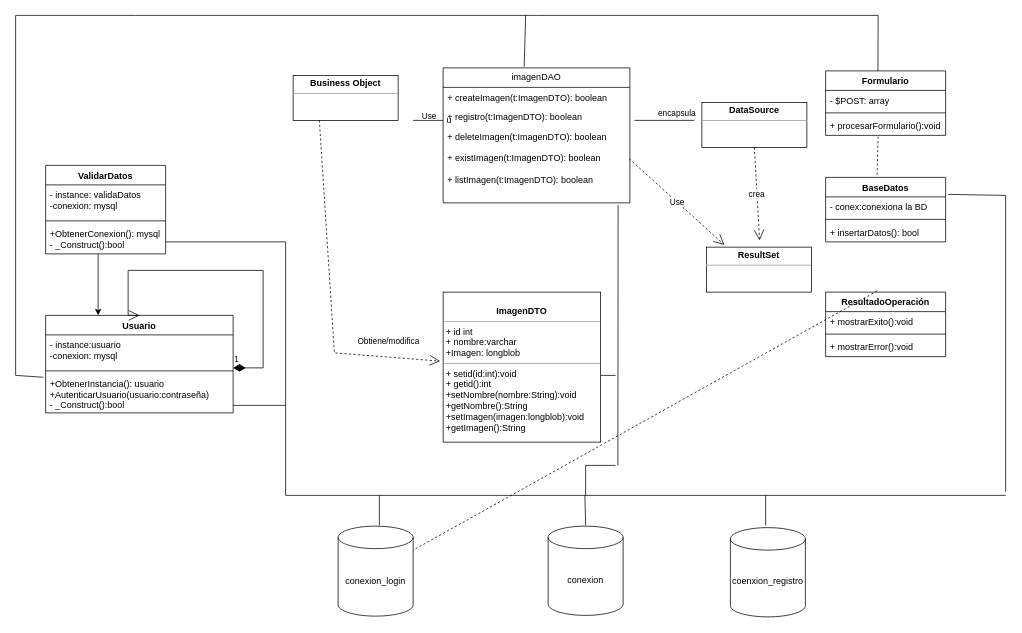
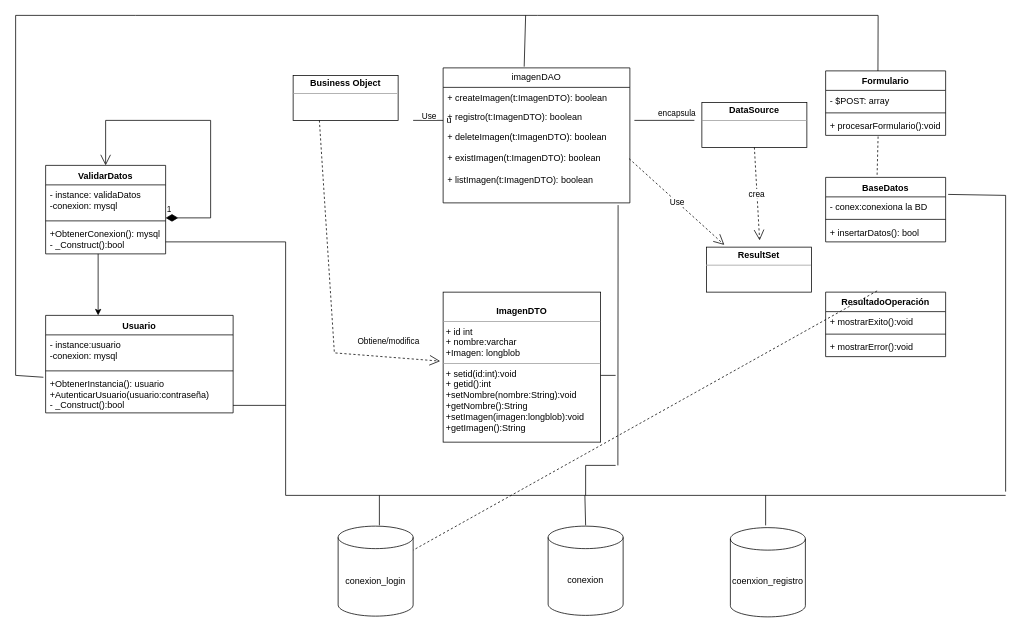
  <mxCell id="0" />
  <mxCell id="1" parent="0" />
  <mxCell id="2" value="&lt;p style=&quot;margin:0px;margin-top:4px;text-align:center;&quot;&gt;&lt;b&gt;Business Object&lt;/b&gt;&lt;/p&gt;&lt;hr size=&quot;1&quot;&gt;&lt;div style=&quot;height:2px;&quot;&gt;&lt;/div&gt;" style="verticalAlign=top;align=left;overflow=fill;fontSize=12;fontFamily=Helvetica;html=1;whiteSpace=wrap;" parent="1" vertex="1"><mxGeometry x="390" y="100" width="140" height="60" as="geometry" /></mxCell>
  <mxCell id="3" value="u" style="line;strokeWidth=1;fillColor=none;align=left;verticalAlign=middle;spacingTop=-1;spacingLeft=3;spacingRight=3;rotatable=0;labelPosition=right;points=[];portConstraint=eastwest;strokeColor=inherit;" parent="1" vertex="1"><mxGeometry x="550" y="156" width="40" height="8" as="geometry" /></mxCell>
  <mxCell id="4" value="imagenDAO" style="swimlane;fontStyle=0;childLayout=stackLayout;horizontal=1;startSize=26;fillColor=none;horizontalStack=0;resizeParent=1;resizeParentMax=0;resizeLast=0;collapsible=1;marginBottom=0;whiteSpace=wrap;html=1;" parent="1" vertex="1"><mxGeometry x="590" y="90" width="249" height="180" as="geometry" /></mxCell>
  <mxCell id="5" value="+ createImagen(t:ImagenDTO): boolean" style="text;strokeColor=none;fillColor=none;align=left;verticalAlign=top;spacingLeft=4;spacingRight=4;overflow=hidden;rotatable=0;points=[[0,0.5],[1,0.5]];portConstraint=eastwest;whiteSpace=wrap;html=1;" parent="4" vertex="1"><mxGeometry y="26" width="249" height="26" as="geometry" /></mxCell>
  <mxCell id="6" value="+ registro(t:ImagenDTO): boolean" style="text;strokeColor=none;fillColor=none;align=left;verticalAlign=top;spacingLeft=4;spacingRight=4;overflow=hidden;rotatable=0;points=[[0,0.5],[1,0.5]];portConstraint=eastwest;whiteSpace=wrap;html=1;" parent="4" vertex="1"><mxGeometry y="52" width="249" height="26" as="geometry" /></mxCell>
  <mxCell id="7" value="+ deleteImagen(t:ImagenDTO): boolean&lt;br&gt;&lt;span style=&quot;&quot;&gt;&lt;span style=&quot;&quot;&gt;&amp;nbsp; &amp;nbsp;&amp;nbsp;&lt;/span&gt;&lt;/span&gt;&lt;br&gt;+ existImagen(t:ImagenDTO): boolean&lt;br&gt;&lt;br&gt;&#09;+ listImagen(t:ImagenDTO): boolean&#09;" style="text;strokeColor=none;fillColor=none;align=left;verticalAlign=top;spacingLeft=4;spacingRight=4;overflow=hidden;rotatable=0;points=[[0,0.5],[1,0.5]];portConstraint=eastwest;whiteSpace=wrap;html=1;" parent="4" vertex="1"><mxGeometry y="78" width="249" height="102" as="geometry" /></mxCell>
  <mxCell id="8" value="&lt;p style=&quot;margin:0px;margin-top:4px;text-align:center;&quot;&gt;&lt;b&gt;DataSource&lt;/b&gt;&lt;/p&gt;&lt;hr size=&quot;1&quot;&gt;&lt;div style=&quot;height:2px;&quot;&gt;&lt;/div&gt;" style="verticalAlign=top;align=left;overflow=fill;fontSize=12;fontFamily=Helvetica;html=1;whiteSpace=wrap;" parent="1" vertex="1"><mxGeometry x="935" y="136" width="140" height="60" as="geometry" /></mxCell>
  <mxCell id="9" value="" style="line;strokeWidth=1;fillColor=none;align=left;verticalAlign=middle;spacingTop=-1;spacingLeft=3;spacingRight=3;rotatable=0;labelPosition=right;points=[];portConstraint=eastwest;strokeColor=inherit;" parent="1" vertex="1"><mxGeometry x="845" y="156" width="80" height="8" as="geometry" /></mxCell>
  <mxCell id="10" value="crea" style="endArrow=open;endSize=12;dashed=1;html=1;rounded=0;exitX=0.5;exitY=1;exitDx=0;exitDy=0;" parent="1" source="8" edge="1"><mxGeometry width="160" relative="1" as="geometry"><mxPoint x="965" y="190" as="sourcePoint" /><mxPoint x="1012" y="320" as="targetPoint" /></mxGeometry></mxCell>
  <mxCell id="11" value="&lt;p style=&quot;margin:0px;margin-top:4px;text-align:center;&quot;&gt;&lt;b&gt;ResultSet&lt;/b&gt;&lt;/p&gt;&lt;hr size=&quot;1&quot;&gt;&lt;div style=&quot;height:2px;&quot;&gt;&lt;/div&gt;" style="verticalAlign=top;align=left;overflow=fill;fontSize=12;fontFamily=Helvetica;html=1;whiteSpace=wrap;" parent="1" vertex="1"><mxGeometry x="941" y="329" width="140" height="60" as="geometry" /></mxCell>
  <mxCell id="12" value="Use" style="endArrow=open;endSize=12;dashed=1;html=1;rounded=0;exitX=0.996;exitY=0.422;exitDx=0;exitDy=0;exitPerimeter=0;entryX=0.171;entryY=-0.05;entryDx=0;entryDy=0;entryPerimeter=0;" parent="1" source="7" target="11" edge="1"><mxGeometry width="160" relative="1" as="geometry"><mxPoint x="550" y="370" as="sourcePoint" /><mxPoint x="710" y="370" as="targetPoint" /></mxGeometry></mxCell>
  <mxCell id="13" value="&lt;span style=&quot;color: rgb(0, 0, 0); font-family: Helvetica; font-size: 11px; font-style: normal; font-variant-ligatures: normal; font-variant-caps: normal; font-weight: 400; letter-spacing: normal; orphans: 2; text-align: center; text-indent: 0px; text-transform: none; widows: 2; word-spacing: 0px; -webkit-text-stroke-width: 0px; background-color: rgb(255, 255, 255); text-decoration-thickness: initial; text-decoration-style: initial; text-decoration-color: initial; float: none; display: inline !important;&quot;&gt;Use&lt;/span&gt;" style="text;whiteSpace=wrap;html=1;" parent="1" vertex="1"><mxGeometry x="560" y="140" width="50" height="40" as="geometry" /></mxCell>
  <mxCell id="14" value="&lt;div style=&quot;text-align: center;&quot;&gt;&lt;span style=&quot;font-size: 11px; background-color: rgb(255, 255, 255);&quot;&gt;encapsula&lt;/span&gt;&lt;/div&gt;" style="text;whiteSpace=wrap;html=1;" parent="1" vertex="1"><mxGeometry x="875" y="136" width="50" height="40" as="geometry" /></mxCell>
  <mxCell id="15" value="&lt;p style=&quot;margin:0px;margin-top:4px;text-align:center;&quot;&gt;&lt;br&gt;&lt;b&gt;ImagenDTO&lt;/b&gt;&lt;/p&gt;&lt;hr size=&quot;1&quot;&gt;&lt;p style=&quot;margin:0px;margin-left:4px;&quot;&gt;+ id int&lt;br&gt;+ nombre:varchar&lt;/p&gt;&lt;p style=&quot;margin:0px;margin-left:4px;&quot;&gt;+Imagen: longblob&lt;/p&gt;&lt;hr size=&quot;1&quot;&gt;&lt;p style=&quot;margin:0px;margin-left:4px;&quot;&gt;+ setid(id:int):void&lt;br&gt;+ getid():int&lt;/p&gt;&lt;p style=&quot;margin:0px;margin-left:4px;&quot;&gt;+setNombre(nombre:String):void&lt;/p&gt;&lt;p style=&quot;margin:0px;margin-left:4px;&quot;&gt;+getNombre():String&lt;/p&gt;&lt;p style=&quot;margin:0px;margin-left:4px;&quot;&gt;+setImagen(imagen:longblob):void&lt;/p&gt;&lt;p style=&quot;margin:0px;margin-left:4px;&quot;&gt;+getImagen():String&lt;/p&gt;&lt;p style=&quot;margin:0px;margin-left:4px;&quot;&gt;&lt;br&gt;&lt;/p&gt;" style="verticalAlign=top;align=left;overflow=fill;fontSize=12;fontFamily=Helvetica;html=1;whiteSpace=wrap;" parent="1" vertex="1"><mxGeometry x="590" y="389" width="210" height="200" as="geometry" /></mxCell>
  <mxCell id="16" value="Obtiene/modifica" style="endArrow=open;endSize=12;dashed=1;html=1;rounded=0;exitX=0.25;exitY=1;exitDx=0;exitDy=0;entryX=-0.019;entryY=0.46;entryDx=0;entryDy=0;entryPerimeter=0;" parent="1" source="2" target="15" edge="1"><mxGeometry x="0.685" y="21" width="160" relative="1" as="geometry"><mxPoint x="800" y="650" as="sourcePoint" /><mxPoint x="960" y="650" as="targetPoint" /><Array as="points"><mxPoint x="445" y="470" /></Array><mxPoint as="offset" /></mxGeometry></mxCell>
  <mxCell id="17" value="ValidarDatos" style="swimlane;fontStyle=1;align=center;verticalAlign=top;childLayout=stackLayout;horizontal=1;startSize=26;horizontalStack=0;resizeParent=1;resizeParentMax=0;resizeLast=0;collapsible=1;marginBottom=0;" parent="1" vertex="1"><mxGeometry x="60" y="220" width="160" height="118" as="geometry" /></mxCell>
  <mxCell id="18" value="- instance: validaDatos&#10;-conexion: mysql" style="text;strokeColor=none;fillColor=none;align=left;verticalAlign=top;spacingLeft=4;spacingRight=4;overflow=hidden;rotatable=0;points=[[0,0.5],[1,0.5]];portConstraint=eastwest;" parent="17" vertex="1"><mxGeometry y="26" width="160" height="44" as="geometry" /></mxCell>
  <mxCell id="19" value="" style="line;strokeWidth=1;fillColor=none;align=left;verticalAlign=middle;spacingTop=-1;spacingLeft=3;spacingRight=3;rotatable=0;labelPosition=right;points=[];portConstraint=eastwest;strokeColor=inherit;" parent="17" vertex="1"><mxGeometry y="70" width="160" height="8" as="geometry" /></mxCell>
  <mxCell id="20" value="+ObtenerConexion(): mysql&#10;- _Construct():bool" style="text;strokeColor=none;fillColor=none;align=left;verticalAlign=top;spacingLeft=4;spacingRight=4;overflow=hidden;rotatable=0;points=[[0,0.5],[1,0.5]];portConstraint=eastwest;" parent="17" vertex="1"><mxGeometry y="78" width="160" height="40" as="geometry" /></mxCell>
+ <mxCell id="21" value="1" style="endArrow=open;html=1;endSize=12;startArrow=diamondThin;startSize=14;startFill=1;edgeStyle=orthogonalEdgeStyle;align=left;verticalAlign=bottom;rounded=0;entryX=0.5;entryY=0;entryDx=0;entryDy=0;exitX=1;exitY=1;exitDx=0;exitDy=0;exitPerimeter=0;" parent="17" source="18" target="17" edge="1"><mxGeometry x="-1" y="3" relative="1" as="geometry"><mxPoint x="170" y="70" as="sourcePoint" /><mxPoint x="130" y="-90" as="targetPoint" /><Array as="points"><mxPoint x="220" y="70" /><mxPoint x="220" y="-60" /><mxPoint x="80" y="-60" /></Array></mxGeometry></mxCell>
  <mxCell id="22" value="" style="endArrow=none;html=1;rounded=0;exitX=-0.012;exitY=0.087;exitDx=0;exitDy=0;exitPerimeter=0;entryX=0.436;entryY=0.003;entryDx=0;entryDy=0;entryPerimeter=0;" parent="1" source="26" target="29" edge="1"><mxGeometry width="50" height="50" relative="1" as="geometry"><mxPoint x="50" y="450" as="sourcePoint" /><mxPoint x="950" y="130" as="targetPoint" /><Array as="points"><mxPoint x="20" y="500" /><mxPoint x="20" y="20" /><mxPoint x="180" y="20" /><mxPoint x="716" y="20" /><mxPoint x="1170" y="20" /></Array></mxGeometry></mxCell>
  <mxCell id="23" value="Usuario" style="swimlane;fontStyle=1;align=center;verticalAlign=top;childLayout=stackLayout;horizontal=1;startSize=26;horizontalStack=0;resizeParent=1;resizeParentMax=0;resizeLast=0;collapsible=1;marginBottom=0;" parent="1" vertex="1"><mxGeometry x="60" y="420" width="250" height="130" as="geometry" /></mxCell>
  <mxCell id="24" value="- instance:usuario&#10;-conexion: mysql" style="text;strokeColor=none;fillColor=none;align=left;verticalAlign=top;spacingLeft=4;spacingRight=4;overflow=hidden;rotatable=0;points=[[0,0.5],[1,0.5]];portConstraint=eastwest;" parent="23" vertex="1"><mxGeometry y="26" width="250" height="44" as="geometry" /></mxCell>
  <mxCell id="25" value="" style="line;strokeWidth=1;fillColor=none;align=left;verticalAlign=middle;spacingTop=-1;spacingLeft=3;spacingRight=3;rotatable=0;labelPosition=right;points=[];portConstraint=eastwest;strokeColor=inherit;" parent="23" vertex="1"><mxGeometry y="70" width="250" height="8" as="geometry" /></mxCell>
  <mxCell id="26" value="+ObtenerInstancia(): usuario&#10;+AutenticarUsuario(usuario:contraseña)&#10;- _Construct():bool" style="text;strokeColor=none;fillColor=none;align=left;verticalAlign=top;spacingLeft=4;spacingRight=4;overflow=hidden;rotatable=0;points=[[0,0.5],[1,0.5]];portConstraint=eastwest;" parent="23" vertex="1"><mxGeometry y="78" width="250" height="52" as="geometry" /></mxCell>
- <mxCell id="27" value="1" style="endArrow=open;html=1;endSize=12;startArrow=diamondThin;startSize=14;startFill=1;edgeStyle=orthogonalEdgeStyle;align=left;verticalAlign=bottom;rounded=0;entryX=0.5;entryY=0;entryDx=0;entryDy=0;exitX=1;exitY=1;exitDx=0;exitDy=0;exitPerimeter=0;" parent="23" source="24" target="23" edge="1"><mxGeometry x="-1" y="3" relative="1" as="geometry"><mxPoint x="170" y="70" as="sourcePoint" /><mxPoint x="130" y="-90" as="targetPoint" /><Array as="points"><mxPoint x="290" y="70" /><mxPoint x="290" y="-60" /><mxPoint x="110" y="-60" /><mxPoint x="110" /></Array></mxGeometry></mxCell>
  <mxCell id="28" value="" style="endArrow=classic;html=1;rounded=0;" parent="1" edge="1"><mxGeometry width="50" height="50" relative="1" as="geometry"><mxPoint x="130" y="338" as="sourcePoint" /><mxPoint x="130" y="420" as="targetPoint" /></mxGeometry></mxCell>
  <mxCell id="29" value="Formulario" style="swimlane;fontStyle=1;align=center;verticalAlign=top;childLayout=stackLayout;horizontal=1;startSize=26;horizontalStack=0;resizeParent=1;resizeParentMax=0;resizeLast=0;collapsible=1;marginBottom=0;" parent="1" vertex="1"><mxGeometry x="1100" y="94" width="160" height="86" as="geometry" /></mxCell>
  <mxCell id="30" value="- $POST: array" style="text;strokeColor=none;fillColor=none;align=left;verticalAlign=top;spacingLeft=4;spacingRight=4;overflow=hidden;rotatable=0;points=[[0,0.5],[1,0.5]];portConstraint=eastwest;" parent="29" vertex="1"><mxGeometry y="26" width="160" height="26" as="geometry" /></mxCell>
  <mxCell id="31" value="" style="line;strokeWidth=1;fillColor=none;align=left;verticalAlign=middle;spacingTop=-1;spacingLeft=3;spacingRight=3;rotatable=0;labelPosition=right;points=[];portConstraint=eastwest;" parent="29" vertex="1"><mxGeometry y="52" width="160" height="8" as="geometry" /></mxCell>
  <mxCell id="32" value="+ procesarFormulario():void" style="text;strokeColor=none;fillColor=none;align=left;verticalAlign=top;spacingLeft=4;spacingRight=4;overflow=hidden;rotatable=0;points=[[0,0.5],[1,0.5]];portConstraint=eastwest;" parent="29" vertex="1"><mxGeometry y="60" width="160" height="26" as="geometry" /></mxCell>
  <mxCell id="33" value="BaseDatos" style="swimlane;fontStyle=1;align=center;verticalAlign=top;childLayout=stackLayout;horizontal=1;startSize=26;horizontalStack=0;resizeParent=1;resizeParentMax=0;resizeLast=0;collapsible=1;marginBottom=0;" parent="1" vertex="1"><mxGeometry x="1100" y="236" width="160" height="86" as="geometry" /></mxCell>
  <mxCell id="34" value="- conex:conexiona la BD" style="text;strokeColor=none;fillColor=none;align=left;verticalAlign=top;spacingLeft=4;spacingRight=4;overflow=hidden;rotatable=0;points=[[0,0.5],[1,0.5]];portConstraint=eastwest;" parent="33" vertex="1"><mxGeometry y="26" width="160" height="26" as="geometry" /></mxCell>
  <mxCell id="35" value="" style="line;strokeWidth=1;fillColor=none;align=left;verticalAlign=middle;spacingTop=-1;spacingLeft=3;spacingRight=3;rotatable=0;labelPosition=right;points=[];portConstraint=eastwest;" parent="33" vertex="1"><mxGeometry y="52" width="160" height="8" as="geometry" /></mxCell>
  <mxCell id="36" value="+ insertarDatos(): bool" style="text;strokeColor=none;fillColor=none;align=left;verticalAlign=top;spacingLeft=4;spacingRight=4;overflow=hidden;rotatable=0;points=[[0,0.5],[1,0.5]];portConstraint=eastwest;" parent="33" vertex="1"><mxGeometry y="60" width="160" height="26" as="geometry" /></mxCell>
  <mxCell id="37" value="ResultadoOperación" style="swimlane;fontStyle=1;align=center;verticalAlign=top;childLayout=stackLayout;horizontal=1;startSize=26;horizontalStack=0;resizeParent=1;resizeParentMax=0;resizeLast=0;collapsible=1;marginBottom=0;" parent="1" vertex="1"><mxGeometry x="1100" y="389" width="160" height="86" as="geometry" /></mxCell>
  <mxCell id="38" value="+ mostrarExito():void" style="text;strokeColor=none;fillColor=none;align=left;verticalAlign=top;spacingLeft=4;spacingRight=4;overflow=hidden;rotatable=0;points=[[0,0.5],[1,0.5]];portConstraint=eastwest;" parent="37" vertex="1"><mxGeometry y="26" width="160" height="26" as="geometry" /></mxCell>
  <mxCell id="39" value="" style="line;strokeWidth=1;fillColor=none;align=left;verticalAlign=middle;spacingTop=-1;spacingLeft=3;spacingRight=3;rotatable=0;labelPosition=right;points=[];portConstraint=eastwest;" parent="37" vertex="1"><mxGeometry y="52" width="160" height="8" as="geometry" /></mxCell>
  <mxCell id="40" value="+ mostrarError():void" style="text;strokeColor=none;fillColor=none;align=left;verticalAlign=top;spacingLeft=4;spacingRight=4;overflow=hidden;rotatable=0;points=[[0,0.5],[1,0.5]];portConstraint=eastwest;" parent="37" vertex="1"><mxGeometry y="60" width="160" height="26" as="geometry" /></mxCell>
  <mxCell id="41" value="" style="endArrow=none;html=1;rounded=0;exitX=0.434;exitY=-0.009;exitDx=0;exitDy=0;exitPerimeter=0;" parent="1" source="4" edge="1"><mxGeometry width="50" height="50" relative="1" as="geometry"><mxPoint x="680" y="70" as="sourcePoint" /><mxPoint x="700" y="20" as="targetPoint" /></mxGeometry></mxCell>
  <mxCell id="42" value="" style="endArrow=none;dashed=1;html=1;rounded=0;exitX=0.429;exitY=-0.04;exitDx=0;exitDy=0;exitPerimeter=0;" parent="1" source="33" edge="1"><mxGeometry width="50" height="50" relative="1" as="geometry"><mxPoint x="1120" y="230" as="sourcePoint" /><mxPoint x="1170" y="180" as="targetPoint" /></mxGeometry></mxCell>
  <mxCell id="43" value="" style="endArrow=none;dashed=1;html=1;rounded=0;exitX=0.429;exitY=-0.019;exitDx=0;exitDy=0;exitPerimeter=0;" parent="1" source="37" target="51" edge="1"><mxGeometry width="50" height="50" relative="1" as="geometry"><mxPoint x="1120" y="416" as="sourcePoint" /><mxPoint x="1170" y="366" as="targetPoint" /></mxGeometry></mxCell>
  <mxCell id="44" value="" style="endArrow=none;html=1;rounded=0;" edge="1" parent="1"><mxGeometry width="50" height="50" relative="1" as="geometry"><mxPoint x="220" y="322" as="sourcePoint" /><mxPoint x="380" y="660" as="targetPoint" /><Array as="points"><mxPoint x="380" y="322" /></Array></mxGeometry></mxCell>
  <mxCell id="45" value="" style="endArrow=none;html=1;rounded=0;" edge="1" parent="1"><mxGeometry width="50" height="50" relative="1" as="geometry"><mxPoint x="310" y="540" as="sourcePoint" /><mxPoint x="380" y="540" as="targetPoint" /></mxGeometry></mxCell>
  <mxCell id="46" value="" style="endArrow=none;html=1;rounded=0;" edge="1" parent="1"><mxGeometry width="50" height="50" relative="1" as="geometry"><mxPoint x="380" y="660" as="sourcePoint" /><mxPoint x="1340" y="660" as="targetPoint" /></mxGeometry></mxCell>
  <mxCell id="47" value="" style="endArrow=none;html=1;rounded=0;" edge="1" parent="1"><mxGeometry width="50" height="50" relative="1" as="geometry"><mxPoint x="1340" y="655" as="sourcePoint" /><mxPoint x="1340" y="260" as="targetPoint" /></mxGeometry></mxCell>
  <mxCell id="48" value="" style="endArrow=none;html=1;rounded=0;" edge="1" parent="1"><mxGeometry width="50" height="50" relative="1" as="geometry"><mxPoint x="505" y="700" as="sourcePoint" /><mxPoint x="505" y="660" as="targetPoint" /></mxGeometry></mxCell>
  <mxCell id="49" value="" style="endArrow=none;html=1;rounded=0;" edge="1" parent="1"><mxGeometry width="50" height="50" relative="1" as="geometry"><mxPoint x="780" y="700" as="sourcePoint" /><mxPoint x="779" y="660" as="targetPoint" /></mxGeometry></mxCell>
  <mxCell id="50" value="" style="endArrow=none;html=1;rounded=0;" edge="1" parent="1"><mxGeometry width="50" height="50" relative="1" as="geometry"><mxPoint x="1020" y="700" as="sourcePoint" /><mxPoint x="1020" y="660" as="targetPoint" /></mxGeometry></mxCell>
  <mxCell id="51" value="conexion_login" style="shape=cylinder3;whiteSpace=wrap;html=1;boundedLbl=1;backgroundOutline=1;size=15;" vertex="1" parent="1"><mxGeometry x="450" y="701" width="100" height="120" as="geometry" /></mxCell>
  <mxCell id="52" value="conexion" style="shape=cylinder3;whiteSpace=wrap;html=1;boundedLbl=1;backgroundOutline=1;size=15;" vertex="1" parent="1"><mxGeometry x="730" y="701" width="100" height="119" as="geometry" /></mxCell>
  <mxCell id="53" value="coenxion_registro" style="shape=cylinder3;whiteSpace=wrap;html=1;boundedLbl=1;backgroundOutline=1;size=15;" vertex="1" parent="1"><mxGeometry x="973" y="703" width="100" height="119" as="geometry" /></mxCell>
  <mxCell id="54" value="" style="endArrow=none;html=1;rounded=0;exitX=1.021;exitY=-0.126;exitDx=0;exitDy=0;exitPerimeter=0;" edge="1" parent="1" source="34"><mxGeometry width="50" height="50" relative="1" as="geometry"><mxPoint x="1310" y="250" as="sourcePoint" /><mxPoint x="1340" y="260" as="targetPoint" /><Array as="points" /></mxGeometry></mxCell>
  <mxCell id="55" value="" style="endArrow=none;html=1;rounded=0;" edge="1" parent="1"><mxGeometry width="50" height="50" relative="1" as="geometry"><mxPoint x="780" y="660" as="sourcePoint" /><mxPoint x="820" y="620" as="targetPoint" /><Array as="points"><mxPoint x="780" y="620" /></Array></mxGeometry></mxCell>
  <mxCell id="56" value="" style="endArrow=none;html=1;rounded=0;entryX=0.937;entryY=1.029;entryDx=0;entryDy=0;entryPerimeter=0;" edge="1" parent="1" target="7"><mxGeometry width="50" height="50" relative="1" as="geometry"><mxPoint x="823" y="620" as="sourcePoint" /><mxPoint x="950" y="570" as="targetPoint" /></mxGeometry></mxCell>
  <mxCell id="57" value="" style="endArrow=none;html=1;rounded=0;" edge="1" parent="1"><mxGeometry width="50" height="50" relative="1" as="geometry"><mxPoint x="800" y="500" as="sourcePoint" /><mxPoint x="820" y="500" as="targetPoint" /></mxGeometry></mxCell>
